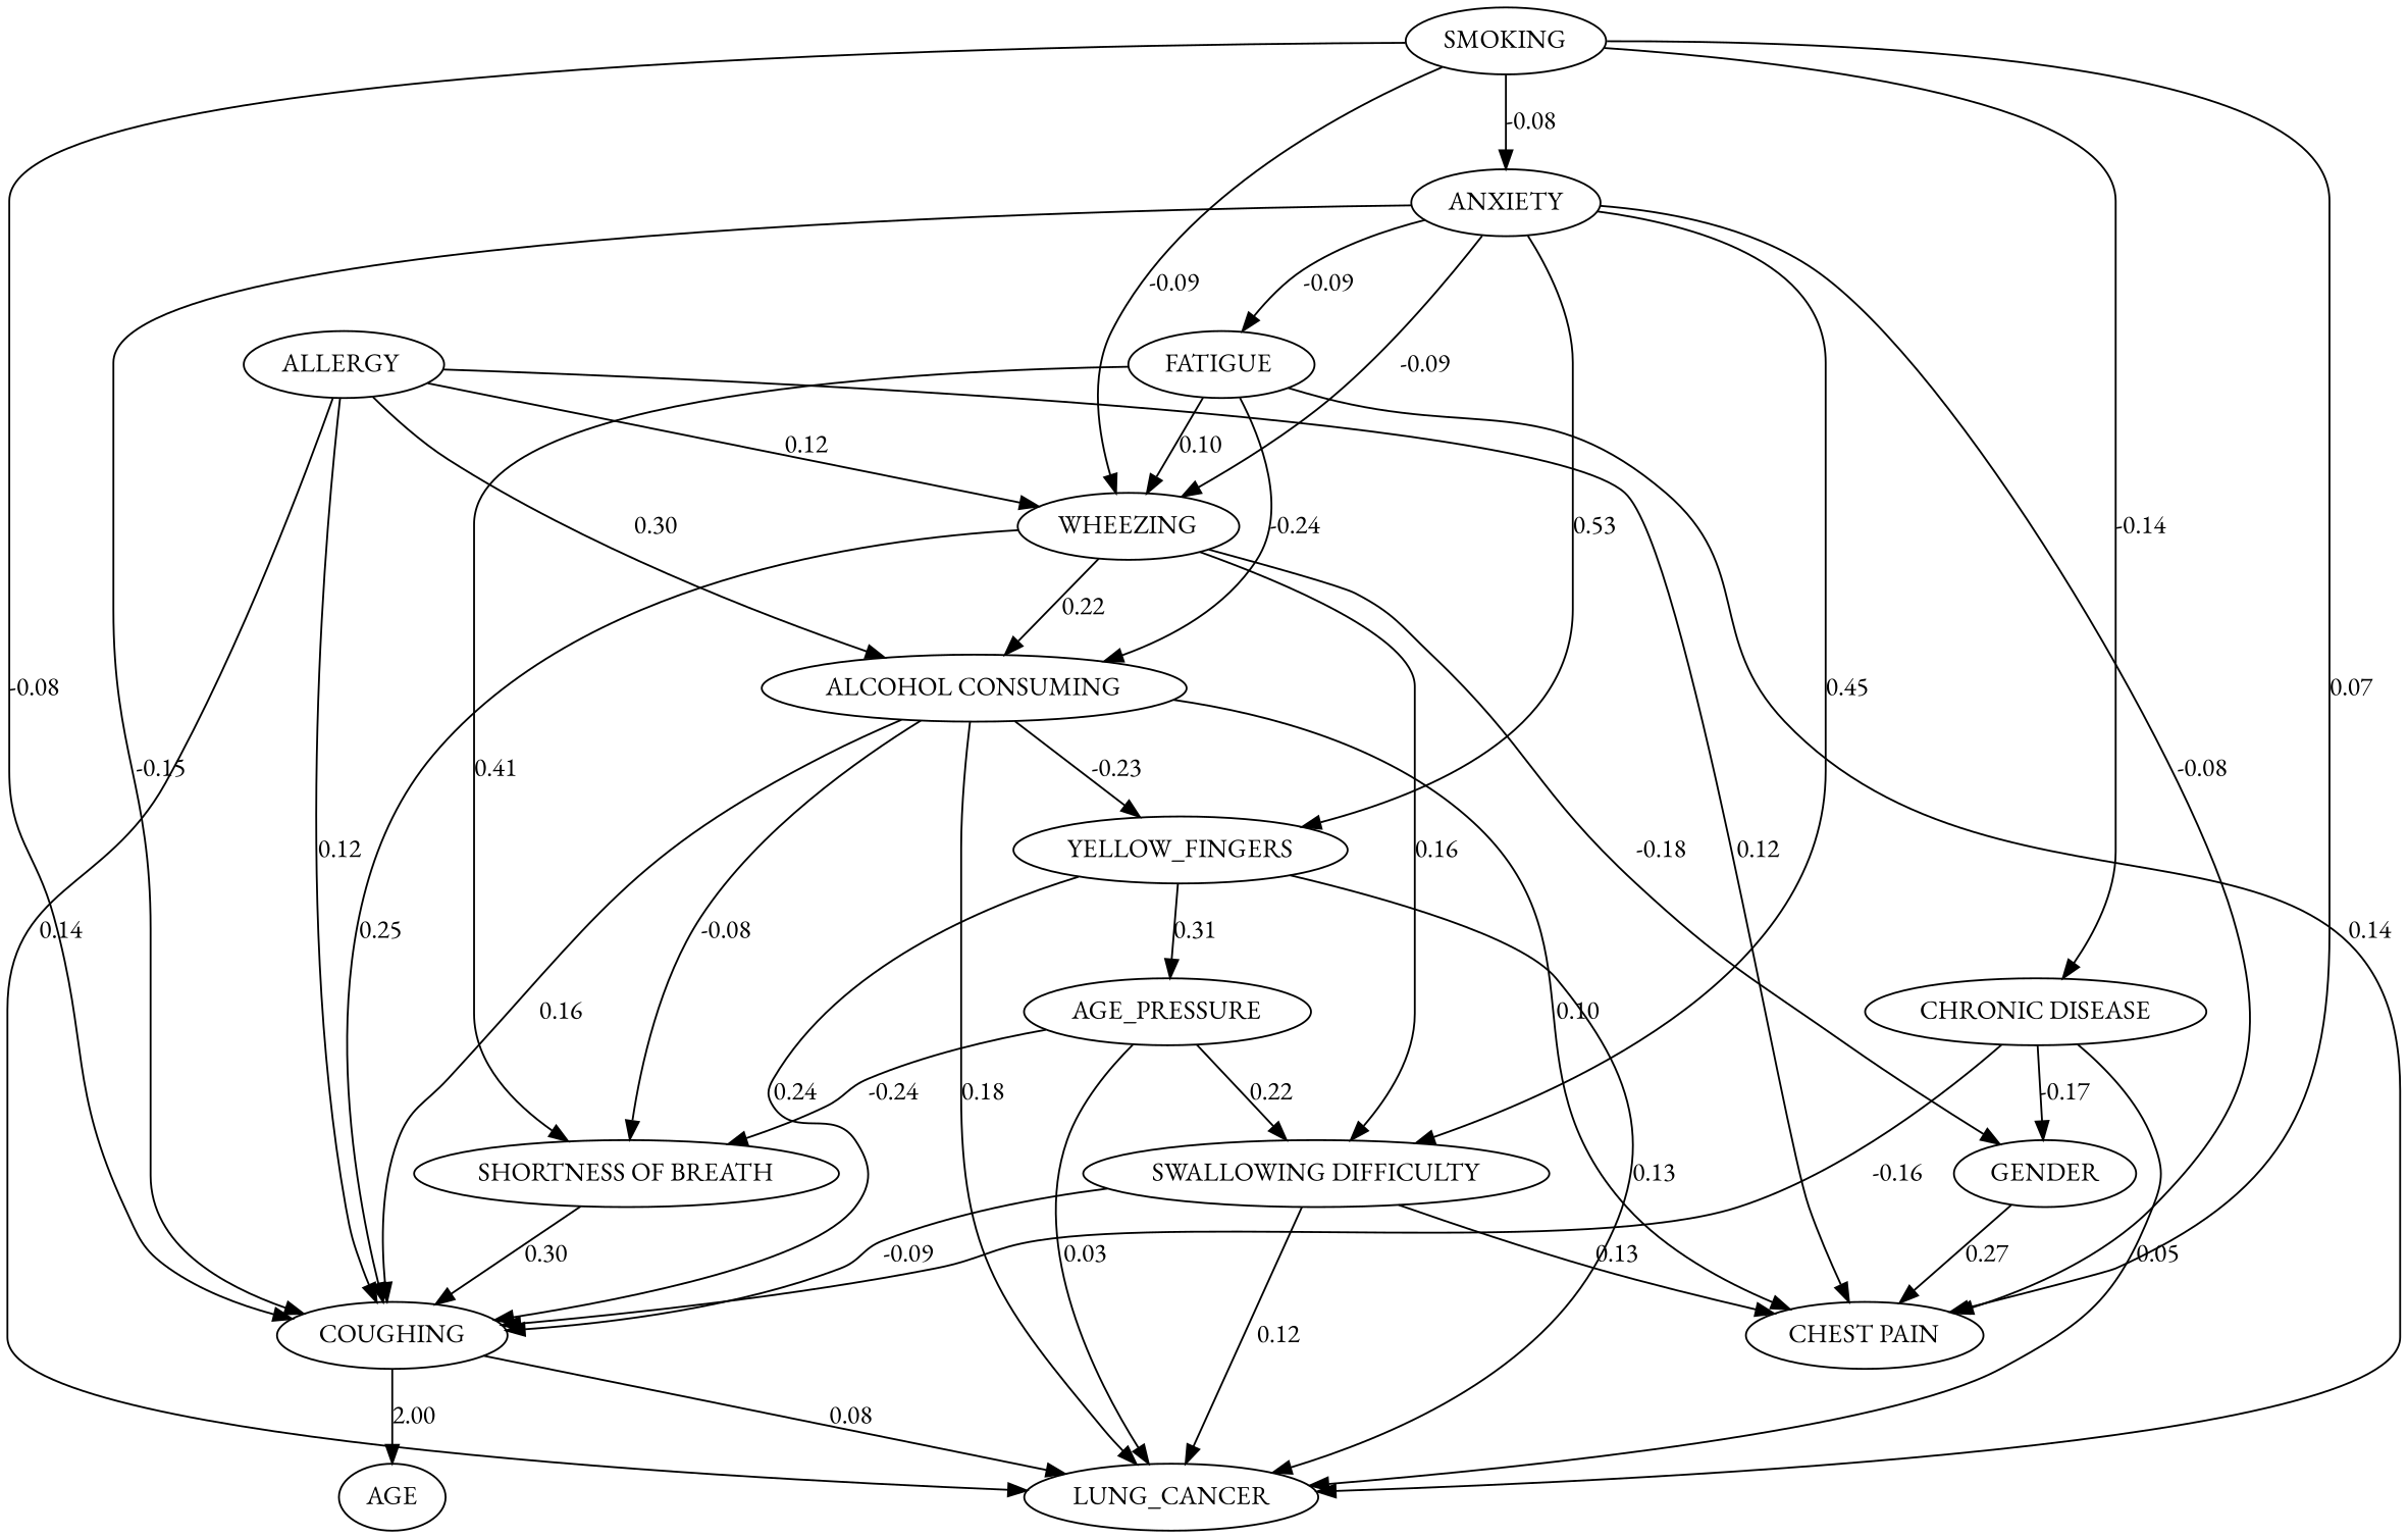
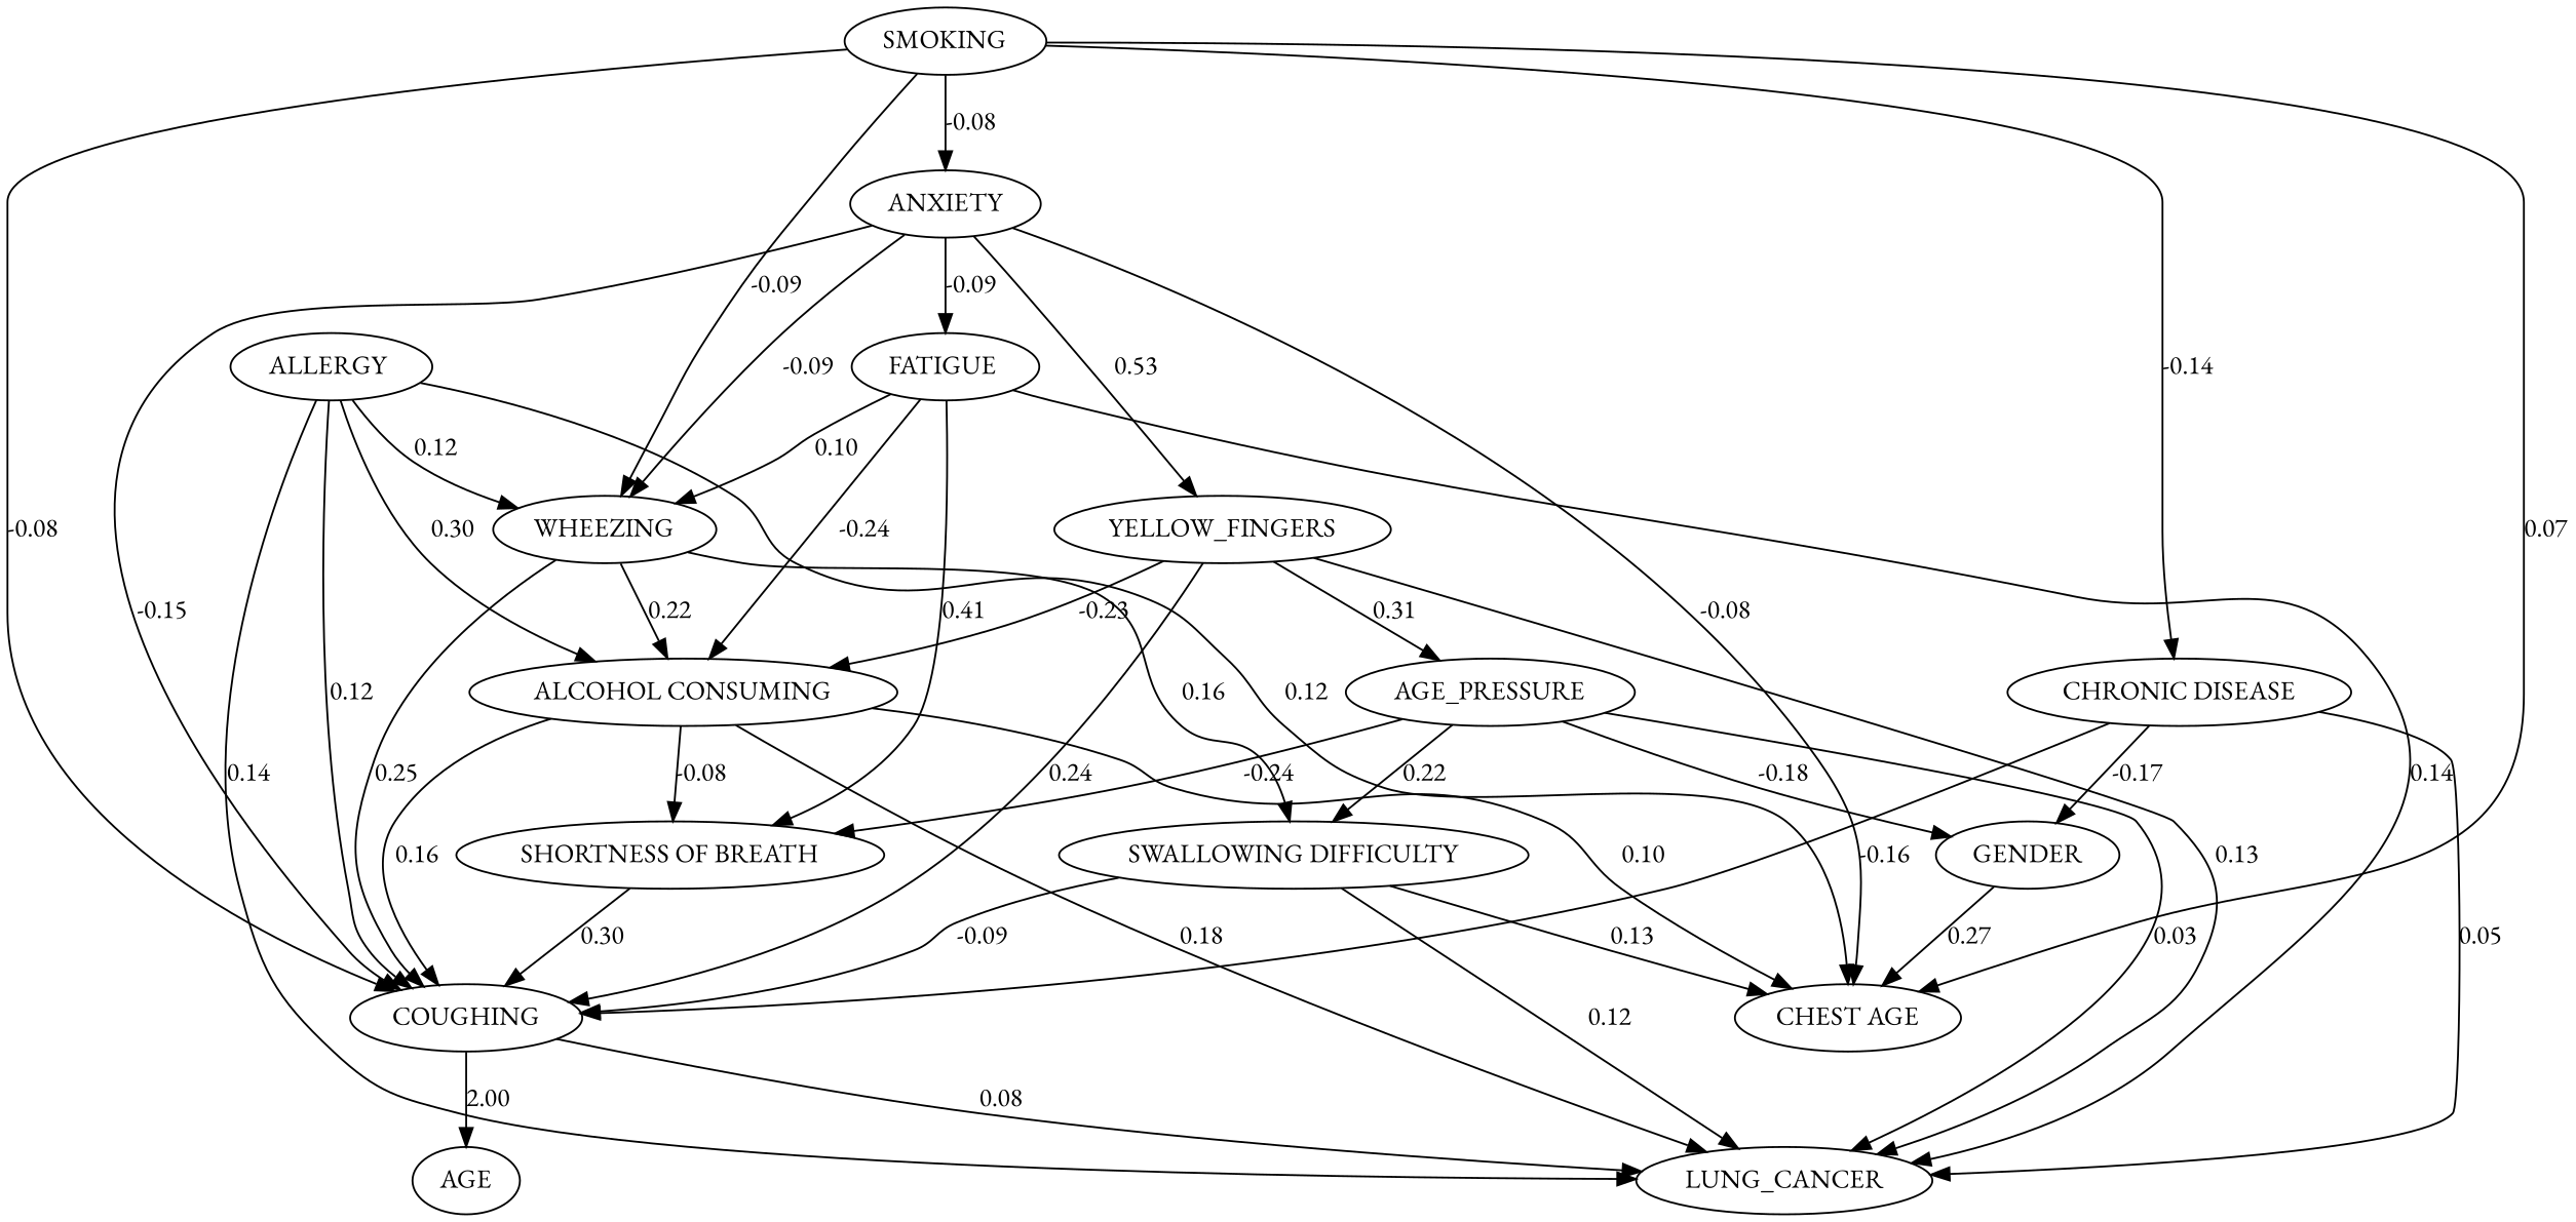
  digraph {
    fontname="EB Garamond"
    node [fontname="EB Garamond"]
    edge [fontname="EB Garamond"]
    GENDER
-   "CHEST PAIN"
+   "CHEST PAIN" [label="CHEST AGE"]
    SMOKING
    ANXIETY
    "CHRONIC DISEASE"
    WHEEZING
    COUGHING
    YELLOW_FINGERS
    "FATIGUE "
    "SWALLOWING DIFFICULTY"
    LUNG_CANCER
    "ALCOHOL CONSUMING"
    AGE
    n14 [label=AGE_PRESSURE]
    "SHORTNESS OF BREATH"
    "ALLERGY "
    subgraph sub_1 {
      rank=same
    }
    GENDER -> "CHEST PAIN" [label=0.27]
    SMOKING -> "CHEST PAIN" [label=0.07]
    SMOKING -> ANXIETY [label=-0.08]
    SMOKING -> "CHRONIC DISEASE" [label=-0.14]
    SMOKING -> WHEEZING [label=-0.09]
    SMOKING -> COUGHING [label=-0.08]
    ANXIETY -> "CHEST PAIN" [label=-0.08]
    ANXIETY -> WHEEZING [label=-0.09]
    ANXIETY -> COUGHING [label=-0.15]
    ANXIETY -> YELLOW_FINGERS [label=0.53]
    ANXIETY -> "FATIGUE " [label=-0.09]
-   ANXIETY -> "SWALLOWING DIFFICULTY" [label=0.45]
    "CHRONIC DISEASE" -> GENDER [label=-0.17]
    "CHRONIC DISEASE" -> COUGHING [label=-0.16]
    "CHRONIC DISEASE" -> LUNG_CANCER [label=0.05]
    WHEEZING -> COUGHING [label=0.25]
    WHEEZING -> "SWALLOWING DIFFICULTY" [label=0.16]
    WHEEZING -> "ALCOHOL CONSUMING" [label=0.22]
    COUGHING -> LUNG_CANCER [label=0.08]
    COUGHING -> AGE [label=2.00]
    YELLOW_FINGERS -> COUGHING [label=0.24]
    YELLOW_FINGERS -> LUNG_CANCER [label=0.13]
-   "ALCOHOL CONSUMING" -> YELLOW_FINGERS [label=-0.23]
+   YELLOW_FINGERS -> "ALCOHOL CONSUMING" [label=-0.23]
    YELLOW_FINGERS -> n14 [label=0.31]
    "FATIGUE " -> WHEEZING [label=0.10]
    "FATIGUE " -> LUNG_CANCER [label=0.14]
    "FATIGUE " -> "ALCOHOL CONSUMING" [label=-0.24]
    "FATIGUE " -> "SHORTNESS OF BREATH" [label=0.41]
    "SWALLOWING DIFFICULTY" -> "CHEST PAIN" [label=0.13]
    "SWALLOWING DIFFICULTY" -> COUGHING [label=-0.09]
    "SWALLOWING DIFFICULTY" -> LUNG_CANCER [label=0.12]
    "ALCOHOL CONSUMING" -> "CHEST PAIN" [label=0.10]
    "ALCOHOL CONSUMING" -> COUGHING [label=0.16]
    "ALCOHOL CONSUMING" -> LUNG_CANCER [label=0.18]
    "ALCOHOL CONSUMING" -> "SHORTNESS OF BREATH" [label=-0.08]
-   WHEEZING -> GENDER [label=-0.18]
+   n14 -> GENDER [label=-0.18]
    n14 -> "SWALLOWING DIFFICULTY" [label=0.22]
    n14 -> LUNG_CANCER [label=0.03]
    n14 -> "SHORTNESS OF BREATH" [label=-0.24]
    "SHORTNESS OF BREATH" -> COUGHING [label=0.30]
    "ALLERGY " -> "CHEST PAIN" [label=0.12]
    "ALLERGY " -> WHEEZING [label=0.12]
    "ALLERGY " -> COUGHING [label=0.12]
    "ALLERGY " -> LUNG_CANCER [label=0.14]
    "ALLERGY " -> "ALCOHOL CONSUMING" [label=0.30]
  }
